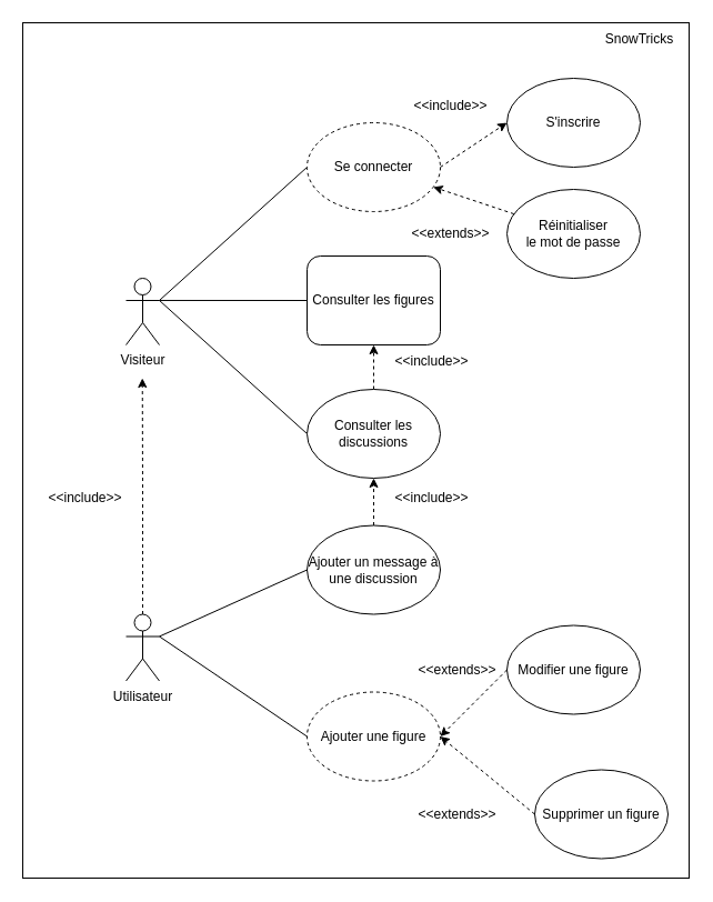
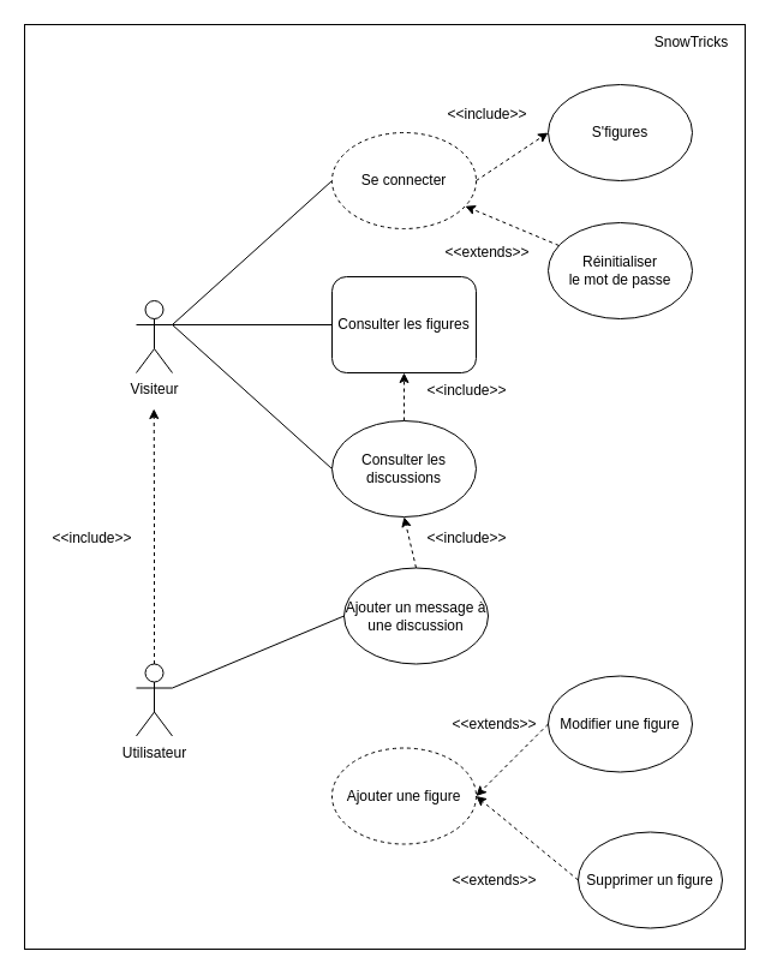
  <mxCell id="0" />
  <mxCell id="1" parent="0" />
  <mxCell id="2" value="" style="rounded=0;whiteSpace=wrap;html=1;movable=1;resizable=1;rotatable=1;deletable=1;editable=1;locked=0;connectable=1;labelBackgroundColor=none;" parent="1" vertex="1"><mxGeometry x="20" y="20" width="600" height="770" as="geometry" /></mxCell>
  <mxCell id="3" style="rounded=0;orthogonalLoop=1;jettySize=auto;html=1;exitX=1;exitY=0.333;exitDx=0;exitDy=0;exitPerimeter=0;entryX=0;entryY=0.5;entryDx=0;entryDy=0;endArrow=none;endFill=0;labelBackgroundColor=none;" parent="1" source="6" target="8" edge="1"><mxGeometry relative="1" as="geometry" /></mxCell>
  <mxCell id="4" style="rounded=0;orthogonalLoop=1;jettySize=auto;html=1;exitX=1;exitY=0.333;exitDx=0;exitDy=0;exitPerimeter=0;entryX=0;entryY=0.5;entryDx=0;entryDy=0;endArrow=none;endFill=0;labelBackgroundColor=none;" parent="1" source="6" target="12" edge="1"><mxGeometry relative="1" as="geometry" /></mxCell>
  <mxCell id="5" style="edgeStyle=orthogonalEdgeStyle;rounded=0;orthogonalLoop=1;jettySize=auto;html=1;exitX=1;exitY=0.333;exitDx=0;exitDy=0;exitPerimeter=0;entryX=0;entryY=0.5;entryDx=0;entryDy=0;endArrow=none;endFill=0;labelBackgroundColor=none;" parent="1" source="6" target="28" edge="1"><mxGeometry relative="1" as="geometry" /></mxCell>
  <mxCell id="6" value="Visiteur" style="shape=umlActor;verticalLabelPosition=bottom;verticalAlign=top;html=1;outlineConnect=0;labelBackgroundColor=none;" parent="1" vertex="1"><mxGeometry x="113" y="250" width="30" height="60" as="geometry" /></mxCell>
  <mxCell id="7" style="rounded=0;orthogonalLoop=1;jettySize=auto;html=1;exitX=1;exitY=0.5;exitDx=0;exitDy=0;entryX=0;entryY=0.5;entryDx=0;entryDy=0;dashed=1;labelBackgroundColor=none;" parent="1" source="8" target="9" edge="1"><mxGeometry relative="1" as="geometry" /></mxCell>
  <mxCell id="8" value="Se connecter" style="ellipse;whiteSpace=wrap;html=1;labelBackgroundColor=none;dashed=1;" parent="1" vertex="1"><mxGeometry x="276" y="110" width="120" height="80" as="geometry" /></mxCell>
- <mxCell id="9" value="S'inscrire" style="ellipse;whiteSpace=wrap;html=1;labelBackgroundColor=none;" parent="1" vertex="1"><mxGeometry x="456" y="70" width="120" height="80" as="geometry" /></mxCell>
+ <mxCell id="9" value="S'figures" style="ellipse;whiteSpace=wrap;html=1;labelBackgroundColor=none;" parent="1" vertex="1"><mxGeometry x="456" y="70" width="120" height="80" as="geometry" /></mxCell>
  <mxCell id="10" value="&amp;lt;&amp;lt;include&amp;gt;&amp;gt;" style="text;html=1;align=center;verticalAlign=middle;resizable=0;points=[];autosize=1;strokeColor=none;fillColor=none;labelBackgroundColor=none;" parent="1" vertex="1"><mxGeometry x="360" y="80" width="90" height="30" as="geometry" /></mxCell>
  <mxCell id="11" style="edgeStyle=orthogonalEdgeStyle;rounded=0;orthogonalLoop=1;jettySize=auto;html=1;dashed=1;labelBackgroundColor=none;" parent="1" source="12" target="28" edge="1"><mxGeometry relative="1" as="geometry" /></mxCell>
  <mxCell id="12" value="Consulter les discussions" style="ellipse;whiteSpace=wrap;html=1;labelBackgroundColor=none;" parent="1" vertex="1"><mxGeometry x="276" y="350" width="120" height="80" as="geometry" /></mxCell>
  <mxCell id="13" style="rounded=0;orthogonalLoop=1;jettySize=auto;html=1;exitX=0.5;exitY=0;exitDx=0;exitDy=0;entryX=0.5;entryY=1;entryDx=0;entryDy=0;dashed=1;labelBackgroundColor=none;" parent="1" source="14" target="12" edge="1"><mxGeometry relative="1" as="geometry" /></mxCell>
- <mxCell id="14" value="Ajouter un message à une discussion" style="ellipse;whiteSpace=wrap;html=1;labelBackgroundColor=none;" parent="1" vertex="1"><mxGeometry x="276" y="472.5" width="120" height="80" as="geometry" /></mxCell>
+ <mxCell id="14" value="Ajouter un message à une discussion" style="ellipse;whiteSpace=wrap;html=1;labelBackgroundColor=none;" parent="1" vertex="1"><mxGeometry x="286" y="472.5" width="120" height="80" as="geometry" /></mxCell>
  <mxCell id="15" style="rounded=0;orthogonalLoop=1;jettySize=auto;html=1;exitX=1;exitY=0.333;exitDx=0;exitDy=0;exitPerimeter=0;entryX=0;entryY=0.5;entryDx=0;entryDy=0;endArrow=none;endFill=0;labelBackgroundColor=none;" parent="1" source="18" target="14" edge="1"><mxGeometry relative="1" as="geometry" /></mxCell>
  <mxCell id="16" style="edgeStyle=orthogonalEdgeStyle;rounded=0;orthogonalLoop=1;jettySize=auto;html=1;exitX=0.5;exitY=0;exitDx=0;exitDy=0;exitPerimeter=0;dashed=1;labelBackgroundColor=none;" parent="1" source="18" edge="1"><mxGeometry relative="1" as="geometry"><mxPoint x="127.724" y="340" as="targetPoint" /></mxGeometry></mxCell>
- <mxCell id="17" style="rounded=0;orthogonalLoop=1;jettySize=auto;html=1;exitX=1;exitY=0.333;exitDx=0;exitDy=0;exitPerimeter=0;entryX=0;entryY=0.5;entryDx=0;entryDy=0;endArrow=none;endFill=0;labelBackgroundColor=none;" parent="1" source="18" target="19" edge="1"><mxGeometry relative="1" as="geometry" /></mxCell>
  <mxCell id="18" value="Utilisateur" style="shape=umlActor;verticalLabelPosition=bottom;verticalAlign=top;html=1;outlineConnect=0;labelBackgroundColor=none;" parent="1" vertex="1"><mxGeometry x="113" y="552.5" width="30" height="60" as="geometry" /></mxCell>
  <mxCell id="19" value="Ajouter une figure" style="ellipse;whiteSpace=wrap;html=1;labelBackgroundColor=none;dashed=1;" parent="1" vertex="1"><mxGeometry x="276" y="622.5" width="120" height="80" as="geometry" /></mxCell>
  <mxCell id="20" value="&amp;lt;&amp;lt;include&amp;gt;&amp;gt;" style="text;html=1;align=center;verticalAlign=middle;resizable=0;points=[];autosize=1;strokeColor=none;fillColor=none;labelBackgroundColor=none;" parent="1" vertex="1"><mxGeometry x="31" y="432.5" width="90" height="30" as="geometry" /></mxCell>
  <mxCell id="21" style="rounded=0;orthogonalLoop=1;jettySize=auto;html=1;exitX=0;exitY=0.5;exitDx=0;exitDy=0;entryX=1;entryY=0.5;entryDx=0;entryDy=0;dashed=1;labelBackgroundColor=none;" parent="1" source="22" target="19" edge="1"><mxGeometry relative="1" as="geometry" /></mxCell>
  <mxCell id="22" value="Modifier une figure" style="ellipse;whiteSpace=wrap;html=1;labelBackgroundColor=none;" parent="1" vertex="1"><mxGeometry x="456" y="562.5" width="120" height="80" as="geometry" /></mxCell>
  <mxCell id="23" style="rounded=0;orthogonalLoop=1;jettySize=auto;html=1;exitX=0;exitY=0.5;exitDx=0;exitDy=0;entryX=1;entryY=0.5;entryDx=0;entryDy=0;dashed=1;labelBackgroundColor=none;" parent="1" source="24" target="19" edge="1"><mxGeometry relative="1" as="geometry" /></mxCell>
  <mxCell id="24" value="Supprimer un figure" style="ellipse;whiteSpace=wrap;html=1;labelBackgroundColor=none;" parent="1" vertex="1"><mxGeometry x="481" y="692.5" width="120" height="80" as="geometry" /></mxCell>
  <mxCell id="25" value="&amp;lt;&amp;lt;extends&amp;gt;&amp;gt;" style="text;html=1;align=center;verticalAlign=middle;resizable=0;points=[];autosize=1;strokeColor=none;fillColor=none;labelBackgroundColor=none;" parent="1" vertex="1"><mxGeometry x="366" y="587.5" width="90" height="30" as="geometry" /></mxCell>
  <mxCell id="26" value="&amp;lt;&amp;lt;include&amp;gt;&amp;gt;" style="text;html=1;align=center;verticalAlign=middle;resizable=0;points=[];autosize=1;strokeColor=none;fillColor=none;labelBackgroundColor=none;" parent="1" vertex="1"><mxGeometry x="343" y="432.5" width="90" height="30" as="geometry" /></mxCell>
  <mxCell id="27" value="&amp;lt;&amp;lt;extends&amp;gt;&amp;gt;" style="text;html=1;align=center;verticalAlign=middle;resizable=0;points=[];autosize=1;strokeColor=none;fillColor=none;labelBackgroundColor=none;" parent="1" vertex="1"><mxGeometry x="366" y="717.5" width="90" height="30" as="geometry" /></mxCell>
  <mxCell id="28" value="Consulter les figures" style="whiteSpace=wrap;html=1;labelBackgroundColor=none;rounded=1;" parent="1" vertex="1"><mxGeometry x="276" y="230" width="120" height="80" as="geometry" /></mxCell>
  <mxCell id="29" value="SnowTricks" style="text;html=1;align=center;verticalAlign=middle;resizable=0;points=[];autosize=1;strokeColor=none;fillColor=none;labelBackgroundColor=none;" parent="1" vertex="1"><mxGeometry x="530" y="20" width="90" height="30" as="geometry" /></mxCell>
  <mxCell id="30" style="rounded=0;orthogonalLoop=1;jettySize=auto;html=1;dashed=1;labelBackgroundColor=none;" parent="1" source="31" target="8" edge="1"><mxGeometry relative="1" as="geometry" /></mxCell>
- <mxCell id="31" value="&lt;div&gt;Réinitialiser&lt;/div&gt;&lt;div&gt;le mot de passe&lt;/div&gt;" style="ellipse;whiteSpace=wrap;html=1;labelBackgroundColor=none;" parent="1" vertex="1"><mxGeometry x="456" y="170" width="120" height="80" as="geometry" /></mxCell>
+ <mxCell id="31" value="&lt;div&gt;Réinitialiser&lt;/div&gt;&lt;div&gt;le mot de passe&lt;/div&gt;" style="ellipse;whiteSpace=wrap;html=1;labelBackgroundColor=none;" parent="1" vertex="1"><mxGeometry x="456" y="185" width="120" height="80" as="geometry" /></mxCell>
  <mxCell id="32" value="&amp;lt;&amp;lt;extends&amp;gt;&amp;gt;" style="text;html=1;align=center;verticalAlign=middle;resizable=0;points=[];autosize=1;strokeColor=none;fillColor=none;labelBackgroundColor=none;" parent="1" vertex="1"><mxGeometry x="360" y="195" width="90" height="30" as="geometry" /></mxCell>
  <mxCell id="33" value="&amp;lt;&amp;lt;include&amp;gt;&amp;gt;" style="text;html=1;align=center;verticalAlign=middle;resizable=0;points=[];autosize=1;strokeColor=none;fillColor=none;labelBackgroundColor=none;" parent="1" vertex="1"><mxGeometry x="343" y="310" width="90" height="30" as="geometry" /></mxCell>
